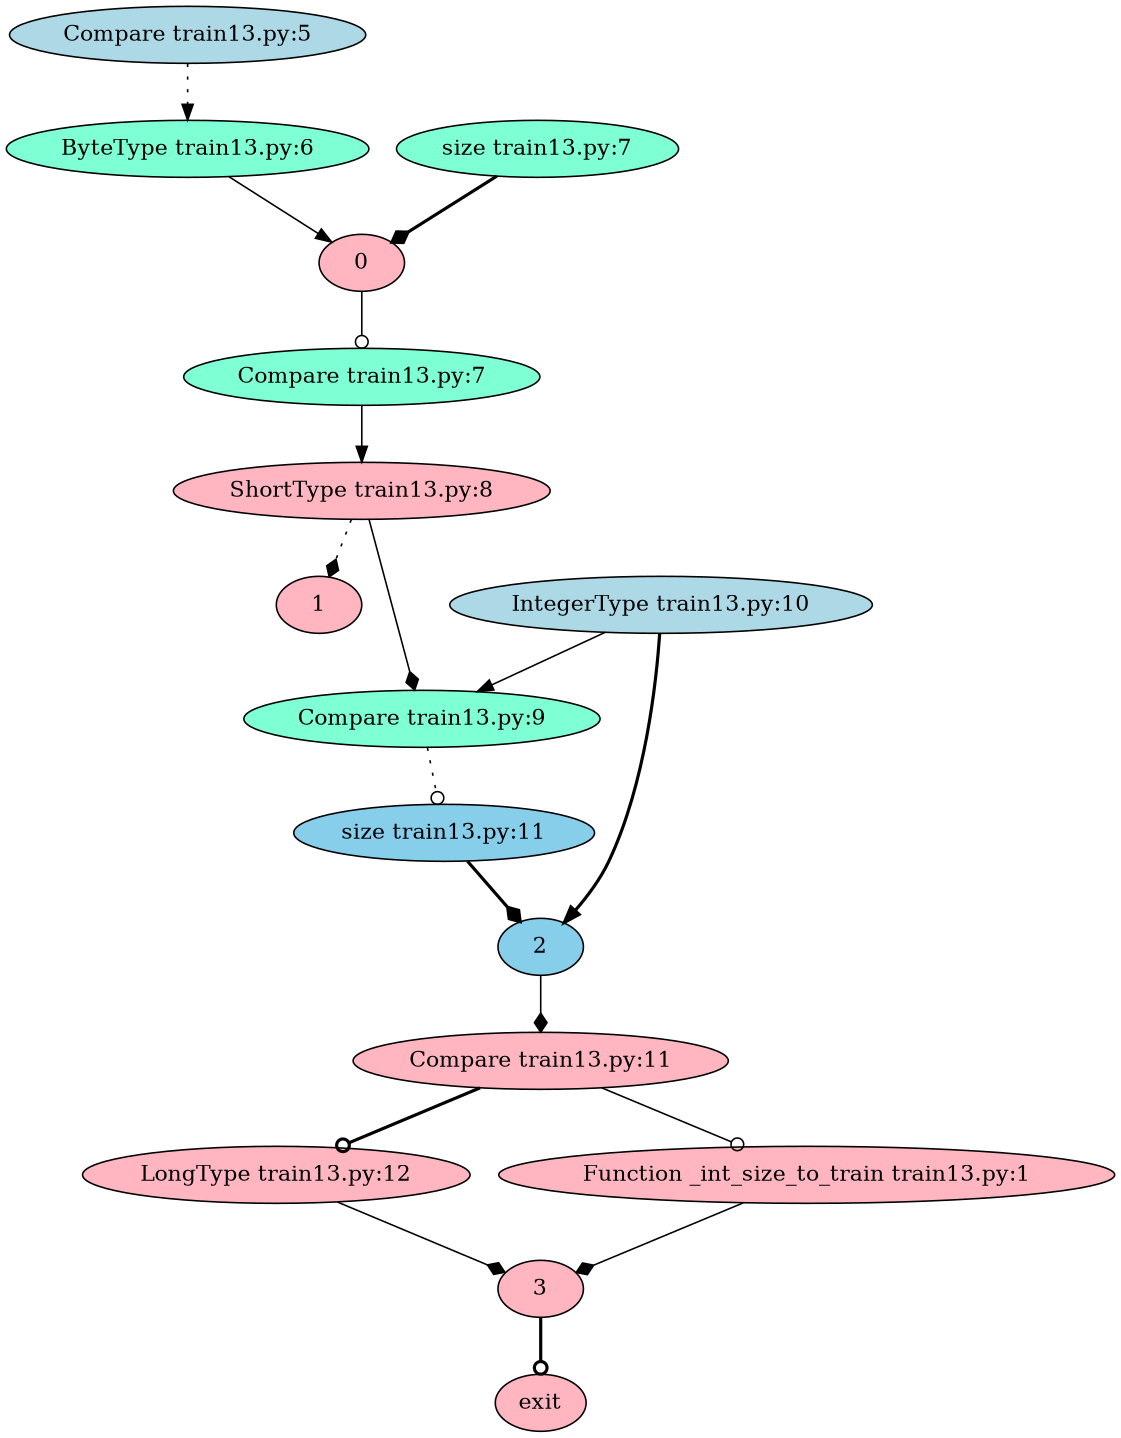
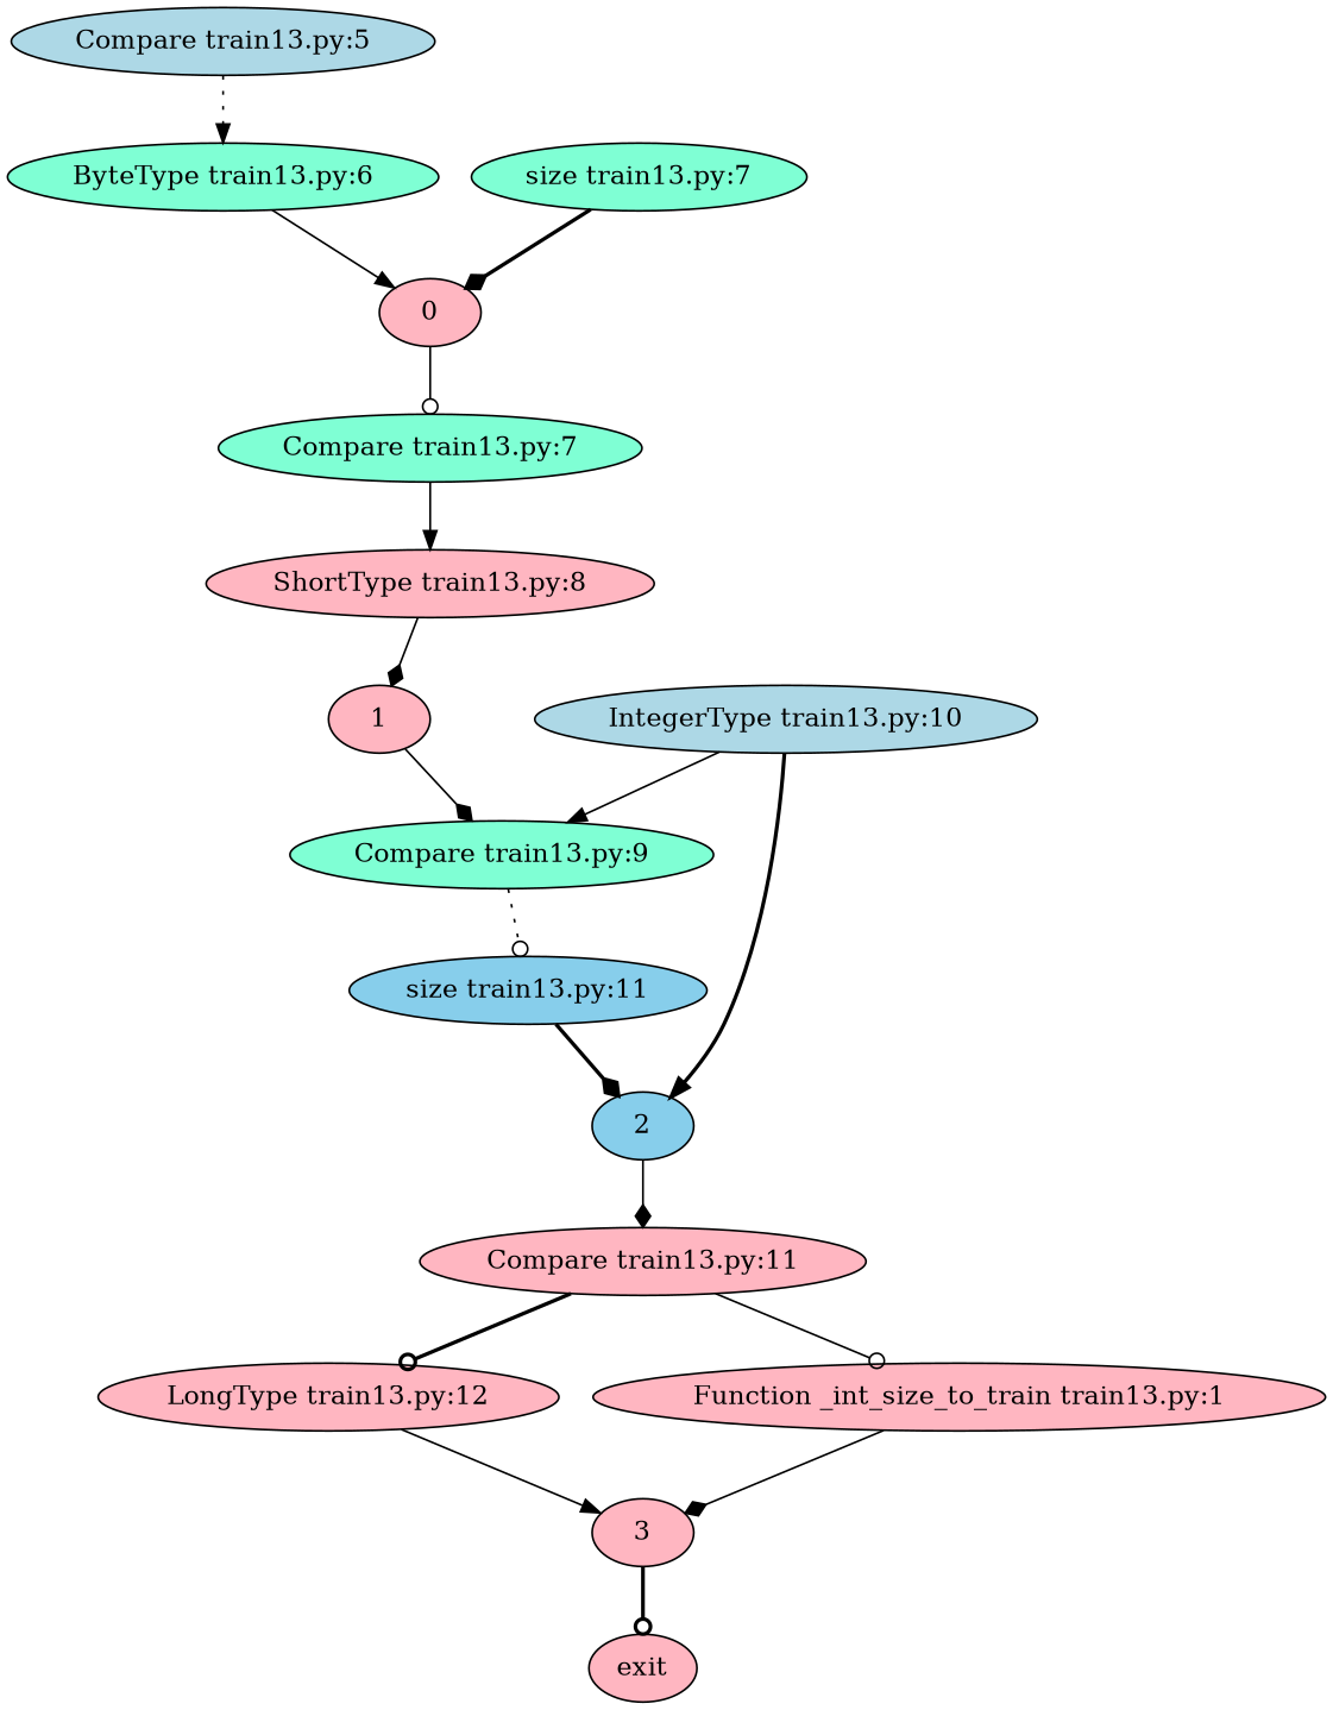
  strict digraph {
    node [fillcolor=lightpink style=filled]
    edge [arrowhead=normal style=solid]
    "Compare train13.py:5" [fillcolor=lightblue]
    "ByteType train13.py:6" [fillcolor=aquamarine]
    0
    "size train13.py:7" [fillcolor=aquamarine]
    "Compare train13.py:7" [fillcolor=aquamarine]
    "ShortType train13.py:8"
    1
    "Compare train13.py:9" [fillcolor=aquamarine]
    "size train13.py:11" [fillcolor=skyblue]
    "IntegerType train13.py:10" [fillcolor=lightblue]
    2 [fillcolor=skyblue]
    "Compare train13.py:11"
    "LongType train13.py:12"
    n14 [label="Function _int_size_to_train train13.py:1"]
    3
    exit
    "Compare train13.py:5" -> "ByteType train13.py:6" [style=dotted]
    "ByteType train13.py:6" -> 0
    0 -> "Compare train13.py:7" [arrowhead=odot]
    "size train13.py:7" -> 0 [arrowhead=diamond style=bold]
    "Compare train13.py:7" -> "ShortType train13.py:8"
-   "ShortType train13.py:8" -> 1 [arrowhead=diamond style=dotted]
-   "ShortType train13.py:8" -> "Compare train13.py:9" [arrowhead=diamond]
+   "ShortType train13.py:8" -> 1 [arrowhead=diamond]
+   1 -> "Compare train13.py:9" [arrowhead=diamond]
    "Compare train13.py:9" -> "size train13.py:11" [arrowhead=odot style=dotted]
    "size train13.py:11" -> 2 [arrowhead=diamond style=bold]
    "IntegerType train13.py:10" -> "Compare train13.py:9"
    "IntegerType train13.py:10" -> 2 [style=bold]
    2 -> "Compare train13.py:11" [arrowhead=diamond]
    "Compare train13.py:11" -> "LongType train13.py:12" [arrowhead=odot style=bold]
    "Compare train13.py:11" -> n14 [arrowhead=odot]
-   "LongType train13.py:12" -> 3 [arrowhead=diamond]
+   "LongType train13.py:12" -> 3
    n14 -> 3 [arrowhead=diamond]
    3 -> exit [arrowhead=odot style=bold]
  }
